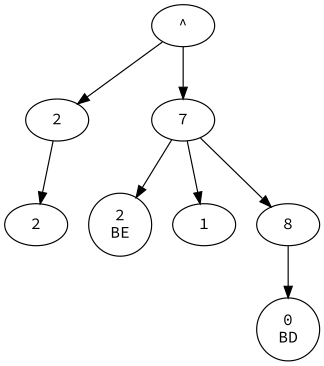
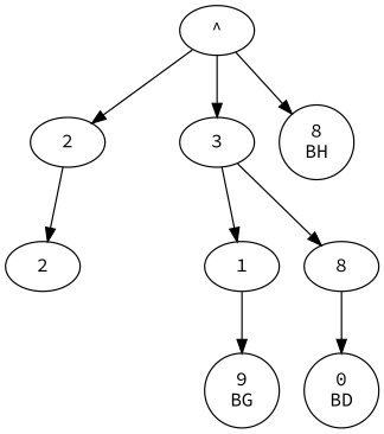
  digraph {
    fontname="Source Code Pro"
    node [fontname="Source Code Pro"]
    edge [fontname="Source Code Pro"]
    n1 [label="^"]
    n2 [label=2]
-   n3 [label=7]
+   n3 [label=3]
+   n4 [label="8\nBH"]
    n5 [label=2]
-   n6 [label="2\nBE"]
    n7 [label=1]
    n8 [label=8]
+   n9 [label="9\nBG"]
    n10 [label="0\nBD"]
    n1 -> n2
    n1 -> n3
+   n1 -> n4
    n2 -> n5
-   n3 -> n6
    n3 -> n7
    n3 -> n8
+   n7 -> n9
    n8 -> n10
  }
